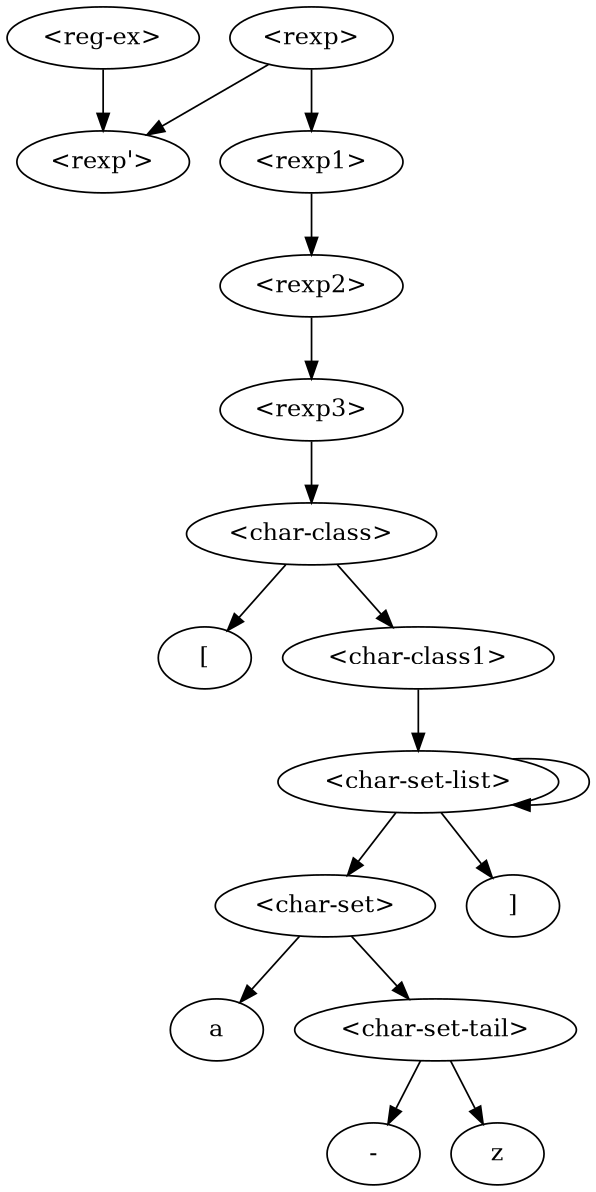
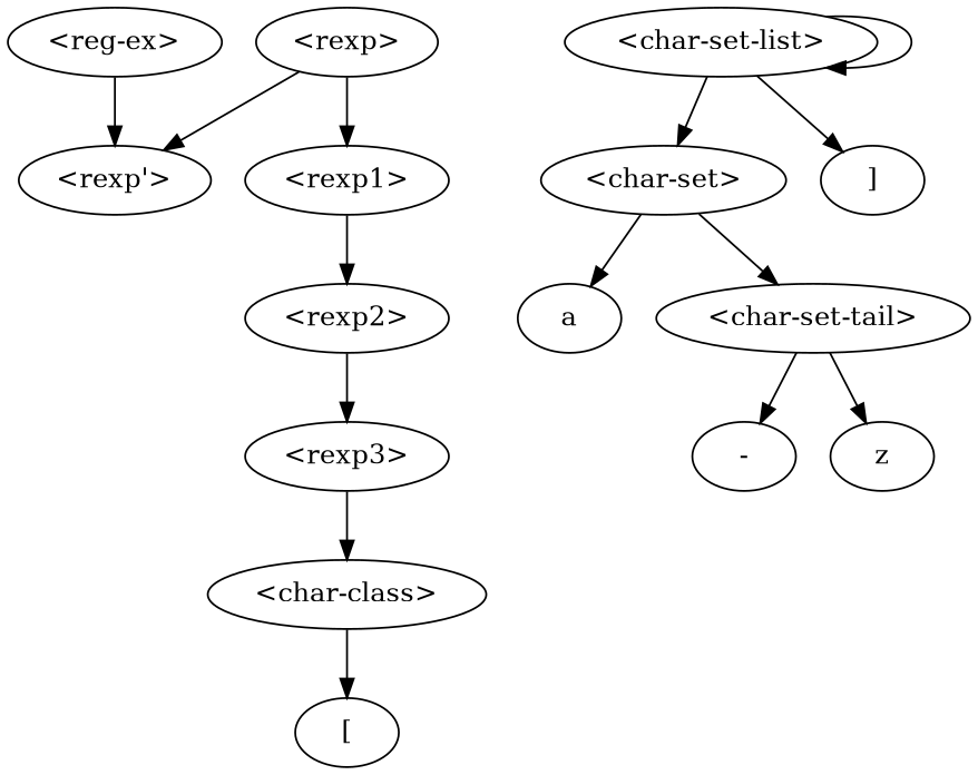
  digraph {
    "<reg-ex>"
    "<rexp'>"
    "<rexp>"
    "<rexp1>"
    "<rexp2>"
    "<rexp3>"
    "<char-class>"
    "["
-   "<char-class1>"
    "<char-set-list>"
    "<char-set>"
    "]"
    a
    "<char-set-tail>"
    "-"
    z
    "<reg-ex>" -> "<rexp'>"
    "<rexp>" -> "<rexp'>"
    "<rexp>" -> "<rexp1>"
    "<rexp1>" -> "<rexp2>"
    "<rexp2>" -> "<rexp3>"
    "<rexp3>" -> "<char-class>"
    "<char-class>" -> "["
-   "<char-class>" -> "<char-class1>"
-   "<char-class1>" -> "<char-set-list>"
    "<char-set-list>" -> "<char-set-list>"
    "<char-set-list>" -> "<char-set>"
    "<char-set-list>" -> "]"
    "<char-set>" -> a
    "<char-set>" -> "<char-set-tail>"
    "<char-set-tail>" -> "-"
    "<char-set-tail>" -> z
  }
